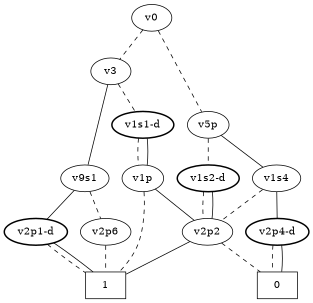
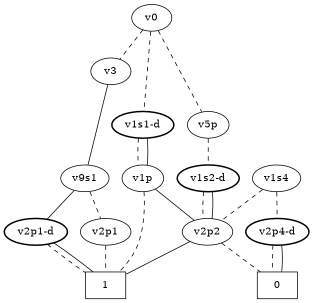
  graph {
    edge [style=dashed]
    n1 [label=v0]
    n2 [label=v3]
    n3 [label=v5p]
    n4 [label=v9s1]
    n5 [label="v1s1-d" style=bold]
    n6 [label="v1s2-d" style=bold]
    n7 [label=v1s4]
    n8 [label="v2p1-d" style=bold]
-   n9 [label=v2p6]
+   n9 [label=v2p1]
    n10 [label=v1p]
    n11 [label=v2p2]
    n12 [label="v2p4-d" style=bold]
    n13 [label=1 shape=box]
    n14 [label=0 shape=box]
    n1 -- n2
    n1 -- n3
    n2 -- n4 [style=solid]
-   n2 -- n5
+   n1 -- n5
    n3 -- n6
-   n3 -- n7 [style=solid]
    n4 -- n8 [style=solid]
    n4 -- n9
    n5 -- n10
    n5 -- n10 [style=solid]
    n6 -- n11
    n6 -- n11 [style=solid]
    n7 -- n11
-   n7 -- n12 [style=solid]
+   n7 -- n12
    n8 -- n13
    n8 -- n13 [style=solid]
    n9 -- n13
    n10 -- n11 [style=solid]
    n10 -- n13
    n11 -- n13 [style=solid]
    n11 -- n14
    n12 -- n14
    n12 -- n14 [style=solid]
  }
